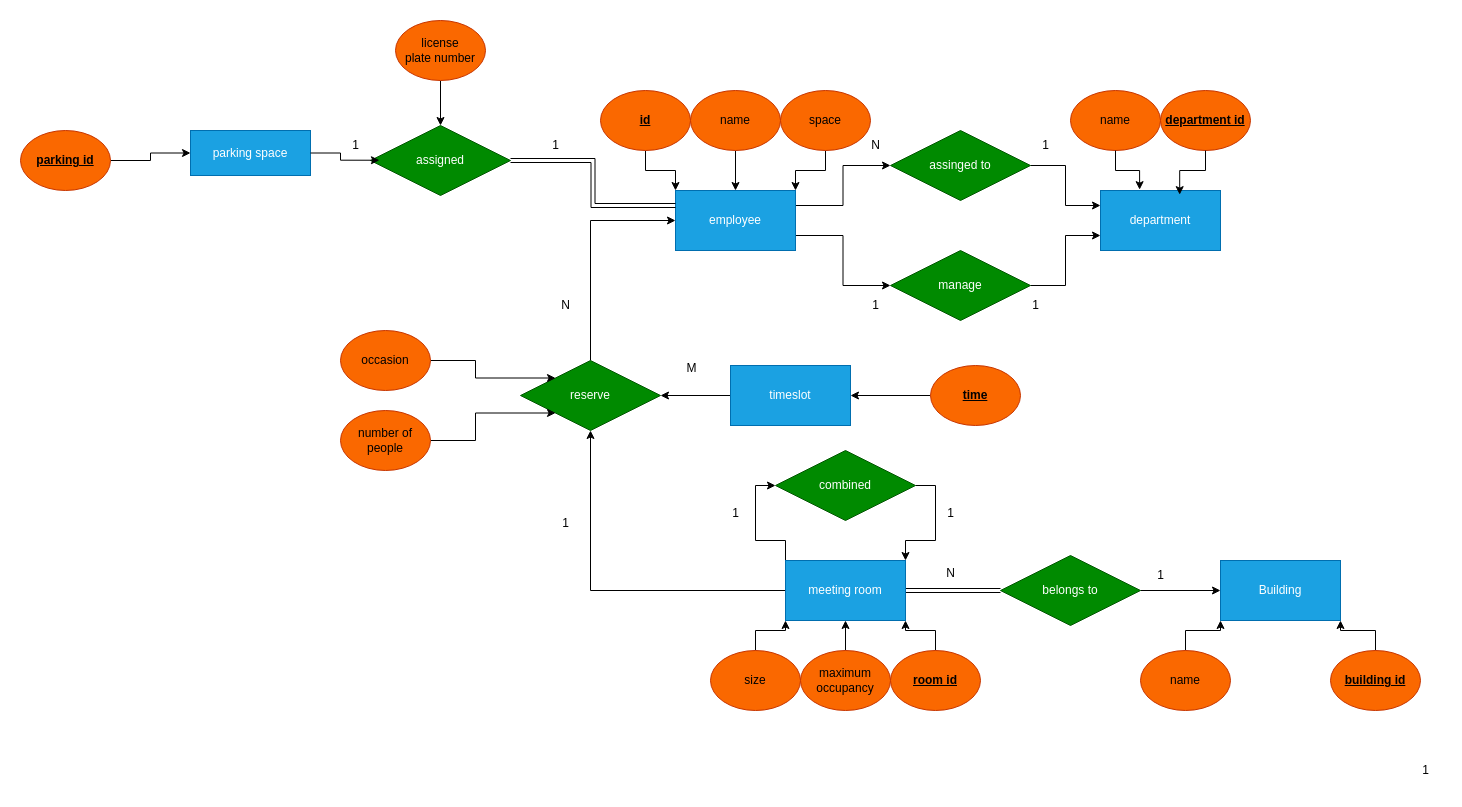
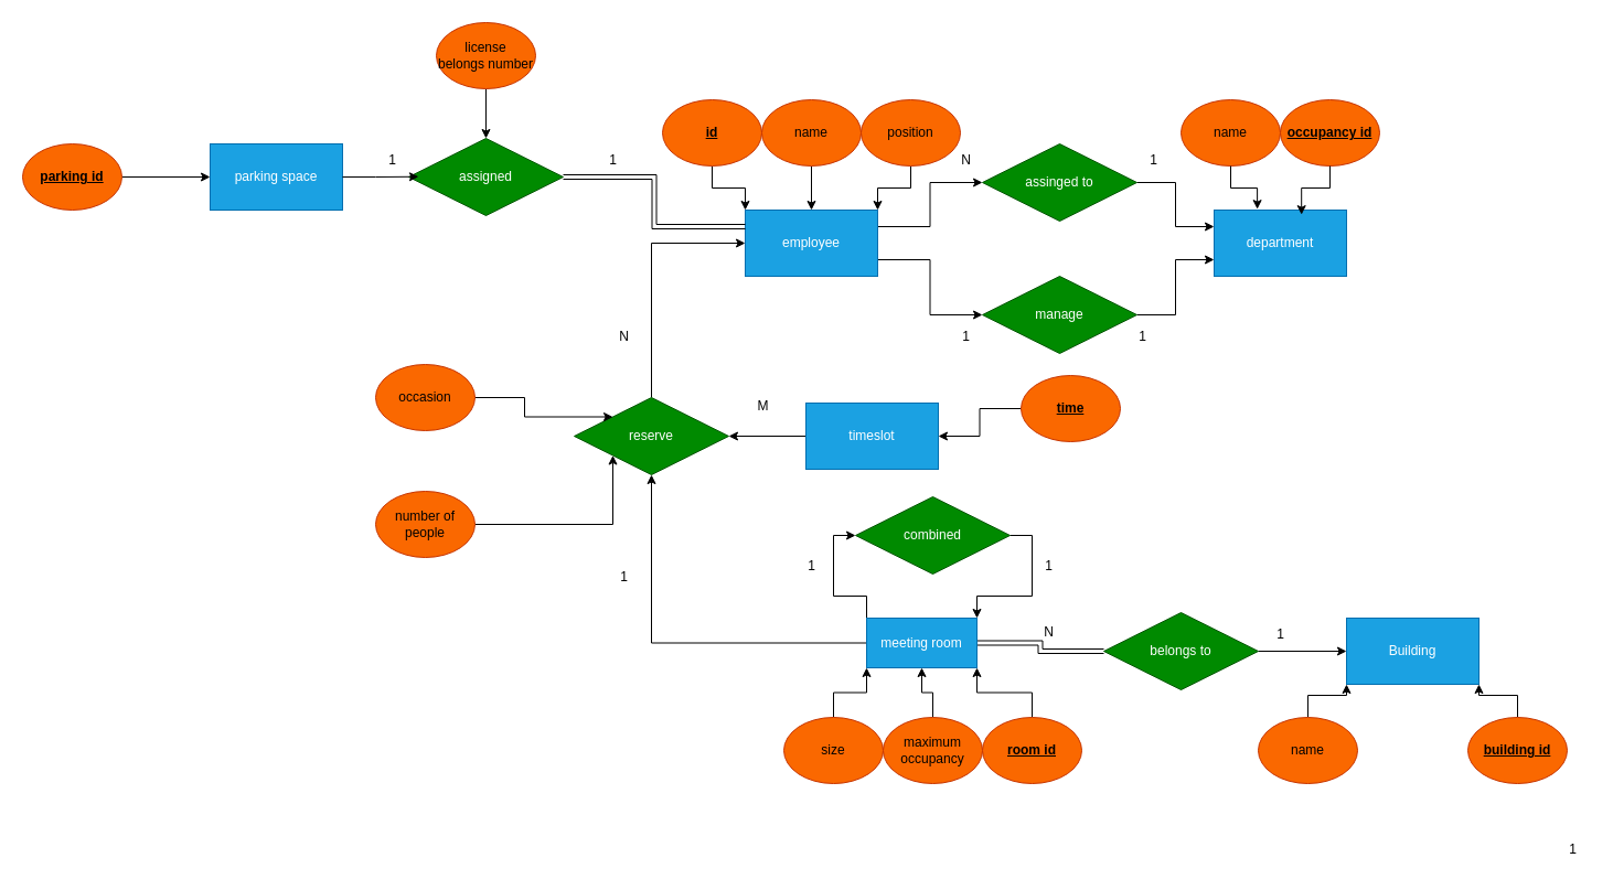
  <mxCell id="0" />
  <mxCell id="1" parent="0" />
  <mxCell id="2" style="edgeStyle=orthogonalEdgeStyle;rounded=0;orthogonalLoop=1;jettySize=auto;html=1;exitX=1;exitY=0.25;exitDx=0;exitDy=0;entryX=0;entryY=0.5;entryDx=0;entryDy=0;" parent="1" source="4" target="17" edge="1"><mxGeometry relative="1" as="geometry" /></mxCell>
  <mxCell id="3" style="edgeStyle=orthogonalEdgeStyle;rounded=0;orthogonalLoop=1;jettySize=auto;html=1;exitX=1;exitY=0.75;exitDx=0;exitDy=0;entryX=0;entryY=0.5;entryDx=0;entryDy=0;" parent="1" source="4" target="19" edge="1"><mxGeometry relative="1" as="geometry" /></mxCell>
  <mxCell id="4" value="&lt;div&gt;employee&lt;/div&gt;" style="rounded=0;whiteSpace=wrap;html=1;fillColor=#1ba1e2;fontColor=#ffffff;strokeColor=#006EAF;" parent="1" vertex="1"><mxGeometry x="675" y="190" width="120" height="60" as="geometry" /></mxCell>
  <mxCell id="5" style="edgeStyle=orthogonalEdgeStyle;rounded=0;orthogonalLoop=1;jettySize=auto;html=1;exitX=0.5;exitY=1;exitDx=0;exitDy=0;entryX=0;entryY=0;entryDx=0;entryDy=0;" parent="1" source="6" target="4" edge="1"><mxGeometry relative="1" as="geometry" /></mxCell>
  <mxCell id="6" value="&lt;div&gt;&lt;u&gt;&lt;b&gt;id&lt;/b&gt;&lt;/u&gt;&lt;/div&gt;" style="ellipse;whiteSpace=wrap;html=1;fillColor=#fa6800;fontColor=#000000;strokeColor=#C73500;" parent="1" vertex="1"><mxGeometry x="600" y="90" width="90" height="60" as="geometry" /></mxCell>
  <mxCell id="7" style="edgeStyle=orthogonalEdgeStyle;rounded=0;orthogonalLoop=1;jettySize=auto;html=1;exitX=0.5;exitY=1;exitDx=0;exitDy=0;entryX=0.5;entryY=0;entryDx=0;entryDy=0;" parent="1" source="8" target="4" edge="1"><mxGeometry relative="1" as="geometry" /></mxCell>
  <mxCell id="8" value="&lt;div&gt;name&lt;/div&gt;" style="ellipse;whiteSpace=wrap;html=1;fillColor=#fa6800;fontColor=#000000;strokeColor=#C73500;" parent="1" vertex="1"><mxGeometry x="690" y="90" width="90" height="60" as="geometry" /></mxCell>
  <mxCell id="9" style="edgeStyle=orthogonalEdgeStyle;rounded=0;orthogonalLoop=1;jettySize=auto;html=1;exitX=0.5;exitY=1;exitDx=0;exitDy=0;entryX=1;entryY=0;entryDx=0;entryDy=0;" parent="1" source="10" target="4" edge="1"><mxGeometry relative="1" as="geometry" /></mxCell>
- <mxCell id="10" value="&lt;div&gt;space&lt;/div&gt;" style="ellipse;whiteSpace=wrap;html=1;fillColor=#fa6800;fontColor=#000000;strokeColor=#C73500;" parent="1" vertex="1"><mxGeometry x="780" y="90" width="90" height="60" as="geometry" /></mxCell>
+ <mxCell id="10" value="&lt;div&gt;position&lt;/div&gt;" style="ellipse;whiteSpace=wrap;html=1;fillColor=#fa6800;fontColor=#000000;strokeColor=#C73500;" parent="1" vertex="1"><mxGeometry x="780" y="90" width="90" height="60" as="geometry" /></mxCell>
  <mxCell id="11" value="department" style="rounded=0;whiteSpace=wrap;html=1;fillColor=#1ba1e2;strokeColor=#006EAF;fontColor=#ffffff;" parent="1" vertex="1"><mxGeometry x="1100" y="190" width="120" height="60" as="geometry" /></mxCell>
  <mxCell id="12" value="&lt;div&gt;name&lt;/div&gt;" style="ellipse;whiteSpace=wrap;html=1;fillColor=#fa6800;fontColor=#000000;strokeColor=#C73500;" parent="1" vertex="1"><mxGeometry x="1070" y="90" width="90" height="60" as="geometry" /></mxCell>
- <mxCell id="13" value="&lt;div align=&quot;center&quot;&gt;&lt;b&gt;&lt;u&gt;department id&lt;/u&gt;&lt;br&gt;&lt;/b&gt;&lt;/div&gt;" style="ellipse;whiteSpace=wrap;html=1;fillColor=#fa6800;fontColor=#000000;strokeColor=#C73500;" parent="1" vertex="1"><mxGeometry x="1160" y="90" width="90" height="60" as="geometry" /></mxCell>
+ <mxCell id="13" value="&lt;div align=&quot;center&quot;&gt;&lt;b&gt;&lt;u&gt;occupancy id&lt;/u&gt;&lt;br&gt;&lt;/b&gt;&lt;/div&gt;" style="ellipse;whiteSpace=wrap;html=1;fillColor=#fa6800;fontColor=#000000;strokeColor=#C73500;" parent="1" vertex="1"><mxGeometry x="1160" y="90" width="90" height="60" as="geometry" /></mxCell>
  <mxCell id="14" style="edgeStyle=orthogonalEdgeStyle;rounded=0;orthogonalLoop=1;jettySize=auto;html=1;exitX=0.5;exitY=1;exitDx=0;exitDy=0;entryX=0.326;entryY=-0.014;entryDx=0;entryDy=0;entryPerimeter=0;" parent="1" source="12" target="11" edge="1"><mxGeometry relative="1" as="geometry" /></mxCell>
  <mxCell id="15" style="edgeStyle=orthogonalEdgeStyle;rounded=0;orthogonalLoop=1;jettySize=auto;html=1;exitX=0.5;exitY=1;exitDx=0;exitDy=0;entryX=0.66;entryY=0.069;entryDx=0;entryDy=0;entryPerimeter=0;" parent="1" source="13" target="11" edge="1"><mxGeometry relative="1" as="geometry" /></mxCell>
  <mxCell id="16" style="edgeStyle=orthogonalEdgeStyle;rounded=0;orthogonalLoop=1;jettySize=auto;html=1;exitX=1;exitY=0.5;exitDx=0;exitDy=0;entryX=0;entryY=0.25;entryDx=0;entryDy=0;" parent="1" source="17" target="11" edge="1"><mxGeometry relative="1" as="geometry" /></mxCell>
  <mxCell id="17" value="assinged to" style="rhombus;whiteSpace=wrap;html=1;fillColor=#008a00;fontColor=#ffffff;strokeColor=#005700;" parent="1" vertex="1"><mxGeometry x="890" y="130" width="140" height="70" as="geometry" /></mxCell>
  <mxCell id="18" style="edgeStyle=orthogonalEdgeStyle;rounded=0;orthogonalLoop=1;jettySize=auto;html=1;exitX=1;exitY=0.5;exitDx=0;exitDy=0;entryX=0;entryY=0.75;entryDx=0;entryDy=0;" parent="1" source="19" target="11" edge="1"><mxGeometry relative="1" as="geometry" /></mxCell>
  <mxCell id="19" value="manage" style="rhombus;whiteSpace=wrap;html=1;fillColor=#008a00;fontColor=#ffffff;strokeColor=#005700;" parent="1" vertex="1"><mxGeometry x="890" y="250" width="140" height="70" as="geometry" /></mxCell>
  <mxCell id="20" value="N" style="text;html=1;align=center;verticalAlign=middle;resizable=0;points=[];autosize=1;strokeColor=none;fillColor=none;" parent="1" vertex="1"><mxGeometry x="860" y="130" width="30" height="30" as="geometry" /></mxCell>
  <mxCell id="21" value="1" style="text;html=1;align=center;verticalAlign=middle;resizable=0;points=[];autosize=1;strokeColor=none;fillColor=none;" parent="1" vertex="1"><mxGeometry x="1030" y="130" width="30" height="30" as="geometry" /></mxCell>
  <mxCell id="22" value="1" style="text;html=1;align=center;verticalAlign=middle;resizable=0;points=[];autosize=1;strokeColor=none;fillColor=none;" parent="1" vertex="1"><mxGeometry x="860" y="290" width="30" height="30" as="geometry" /></mxCell>
  <mxCell id="23" value="1" style="text;html=1;align=center;verticalAlign=middle;resizable=0;points=[];autosize=1;strokeColor=none;fillColor=none;" parent="1" vertex="1"><mxGeometry x="1020" y="290" width="30" height="30" as="geometry" /></mxCell>
  <mxCell id="24" style="edgeStyle=orthogonalEdgeStyle;rounded=0;orthogonalLoop=1;jettySize=auto;html=1;exitX=0;exitY=0;exitDx=0;exitDy=0;entryX=0;entryY=0.5;entryDx=0;entryDy=0;" parent="1" source="27" target="35" edge="1"><mxGeometry relative="1" as="geometry" /></mxCell>
  <mxCell id="25" style="edgeStyle=orthogonalEdgeStyle;shape=link;rounded=0;orthogonalLoop=1;jettySize=auto;html=1;exitX=1;exitY=0.5;exitDx=0;exitDy=0;entryX=0;entryY=0.5;entryDx=0;entryDy=0;" parent="1" source="27" target="44" edge="1"><mxGeometry relative="1" as="geometry" /></mxCell>
  <mxCell id="26" style="edgeStyle=orthogonalEdgeStyle;rounded=0;orthogonalLoop=1;jettySize=auto;html=1;exitX=0;exitY=0.5;exitDx=0;exitDy=0;entryX=0.5;entryY=1;entryDx=0;entryDy=0;" parent="1" source="27" target="52" edge="1"><mxGeometry relative="1" as="geometry" /></mxCell>
- <mxCell id="27" value="meeting room" style="rounded=0;whiteSpace=wrap;html=1;fillColor=#1ba1e2;strokeColor=#006EAF;fontColor=#ffffff;" parent="1" vertex="1"><mxGeometry x="785" y="560" width="120" height="60" as="geometry" /></mxCell>
+ <mxCell id="27" value="meeting room" style="rounded=0;whiteSpace=wrap;html=1;fillColor=#1ba1e2;strokeColor=#006EAF;fontColor=#ffffff;" parent="1" vertex="1"><mxGeometry x="785" y="560" width="100" height="45" as="geometry" /></mxCell>
  <mxCell id="28" style="edgeStyle=orthogonalEdgeStyle;rounded=0;orthogonalLoop=1;jettySize=auto;html=1;exitX=0.5;exitY=0;exitDx=0;exitDy=0;entryX=0;entryY=1;entryDx=0;entryDy=0;" parent="1" source="29" target="27" edge="1"><mxGeometry relative="1" as="geometry" /></mxCell>
  <mxCell id="29" value="size" style="ellipse;whiteSpace=wrap;html=1;fillColor=#fa6800;fontColor=#000000;strokeColor=#C73500;" parent="1" vertex="1"><mxGeometry x="710" y="650" width="90" height="60" as="geometry" /></mxCell>
  <mxCell id="30" style="edgeStyle=orthogonalEdgeStyle;rounded=0;orthogonalLoop=1;jettySize=auto;html=1;exitX=0.5;exitY=0;exitDx=0;exitDy=0;entryX=0.5;entryY=1;entryDx=0;entryDy=0;" parent="1" source="31" target="27" edge="1"><mxGeometry relative="1" as="geometry" /></mxCell>
  <mxCell id="31" value="&lt;div align=&quot;center&quot;&gt;maximum occupancy&lt;/div&gt;" style="ellipse;whiteSpace=wrap;html=1;fillColor=#fa6800;fontColor=#000000;strokeColor=#C73500;align=center;" parent="1" vertex="1"><mxGeometry x="800" y="650" width="90" height="60" as="geometry" /></mxCell>
  <mxCell id="32" style="edgeStyle=orthogonalEdgeStyle;rounded=0;orthogonalLoop=1;jettySize=auto;html=1;exitX=0.5;exitY=0;exitDx=0;exitDy=0;entryX=1;entryY=1;entryDx=0;entryDy=0;" parent="1" source="33" target="27" edge="1"><mxGeometry relative="1" as="geometry" /></mxCell>
  <mxCell id="33" value="&lt;u&gt;&lt;b&gt;room id&lt;/b&gt;&lt;i&gt;&lt;br&gt;&lt;/i&gt;&lt;/u&gt;" style="ellipse;whiteSpace=wrap;html=1;fillColor=#fa6800;fontColor=#000000;strokeColor=#C73500;" parent="1" vertex="1"><mxGeometry x="890" y="650" width="90" height="60" as="geometry" /></mxCell>
  <mxCell id="34" style="edgeStyle=orthogonalEdgeStyle;rounded=0;orthogonalLoop=1;jettySize=auto;html=1;exitX=1;exitY=0.5;exitDx=0;exitDy=0;entryX=1;entryY=0;entryDx=0;entryDy=0;" parent="1" source="35" target="27" edge="1"><mxGeometry relative="1" as="geometry" /></mxCell>
  <mxCell id="35" value="combined" style="rhombus;whiteSpace=wrap;html=1;fillColor=#008a00;fontColor=#ffffff;strokeColor=#005700;" parent="1" vertex="1"><mxGeometry x="775" y="450" width="140" height="70" as="geometry" /></mxCell>
  <mxCell id="36" value="1" style="text;html=1;align=center;verticalAlign=middle;resizable=0;points=[];autosize=1;strokeColor=none;fillColor=none;" parent="1" vertex="1"><mxGeometry x="1410" y="755" width="30" height="30" as="geometry" /></mxCell>
  <mxCell id="37" value="1" style="text;html=1;align=center;verticalAlign=middle;resizable=0;points=[];autosize=1;strokeColor=none;fillColor=none;" parent="1" vertex="1"><mxGeometry x="935" y="498" width="30" height="30" as="geometry" /></mxCell>
  <mxCell id="38" value="&lt;div&gt;Building&lt;/div&gt;" style="rounded=0;whiteSpace=wrap;html=1;fillColor=#1ba1e2;strokeColor=#006EAF;fontColor=#ffffff;" parent="1" vertex="1"><mxGeometry x="1220" y="560" width="120" height="60" as="geometry" /></mxCell>
  <mxCell id="39" style="edgeStyle=orthogonalEdgeStyle;rounded=0;orthogonalLoop=1;jettySize=auto;html=1;exitX=0.5;exitY=0;exitDx=0;exitDy=0;entryX=0;entryY=1;entryDx=0;entryDy=0;" parent="1" source="40" target="38" edge="1"><mxGeometry relative="1" as="geometry" /></mxCell>
  <mxCell id="40" value="&lt;div&gt;name&lt;/div&gt;" style="ellipse;whiteSpace=wrap;html=1;fillColor=#fa6800;fontColor=#000000;strokeColor=#C73500;" parent="1" vertex="1"><mxGeometry x="1140" y="650" width="90" height="60" as="geometry" /></mxCell>
  <mxCell id="41" style="edgeStyle=orthogonalEdgeStyle;rounded=0;orthogonalLoop=1;jettySize=auto;html=1;exitX=0.5;exitY=0;exitDx=0;exitDy=0;entryX=1;entryY=1;entryDx=0;entryDy=0;" parent="1" source="42" target="38" edge="1"><mxGeometry relative="1" as="geometry" /></mxCell>
  <mxCell id="42" value="&lt;u&gt;&lt;b&gt;building id&lt;/b&gt;&lt;br&gt;&lt;/u&gt;" style="ellipse;whiteSpace=wrap;html=1;fillColor=#fa6800;fontColor=#000000;strokeColor=#C73500;" parent="1" vertex="1"><mxGeometry x="1330" y="650" width="90" height="60" as="geometry" /></mxCell>
  <mxCell id="43" style="edgeStyle=orthogonalEdgeStyle;rounded=0;orthogonalLoop=1;jettySize=auto;html=1;exitX=1;exitY=0.5;exitDx=0;exitDy=0;entryX=0;entryY=0.5;entryDx=0;entryDy=0;" parent="1" source="44" target="38" edge="1"><mxGeometry relative="1" as="geometry" /></mxCell>
  <mxCell id="44" value="&lt;div&gt;belongs to&lt;/div&gt;" style="rhombus;whiteSpace=wrap;html=1;fillColor=#008a00;fontColor=#ffffff;strokeColor=#005700;" parent="1" vertex="1"><mxGeometry x="1000" y="555" width="140" height="70" as="geometry" /></mxCell>
  <mxCell id="45" value="N" style="text;html=1;align=center;verticalAlign=middle;resizable=0;points=[];autosize=1;strokeColor=none;fillColor=none;" parent="1" vertex="1"><mxGeometry x="935" y="558" width="30" height="30" as="geometry" /></mxCell>
  <mxCell id="46" value="&lt;div&gt;1&lt;/div&gt;" style="text;html=1;align=center;verticalAlign=middle;resizable=0;points=[];autosize=1;strokeColor=none;fillColor=none;" parent="1" vertex="1"><mxGeometry x="1145" y="560" width="30" height="30" as="geometry" /></mxCell>
  <mxCell id="47" value="" style="edgeStyle=orthogonalEdgeStyle;rounded=0;orthogonalLoop=1;jettySize=auto;html=1;" parent="1" source="48" target="52" edge="1"><mxGeometry relative="1" as="geometry" /></mxCell>
  <mxCell id="48" value="timeslot" style="rounded=0;whiteSpace=wrap;html=1;fillColor=#1ba1e2;strokeColor=#006EAF;fontColor=#ffffff;" parent="1" vertex="1"><mxGeometry x="730" y="365" width="120" height="60" as="geometry" /></mxCell>
  <mxCell id="49" style="edgeStyle=orthogonalEdgeStyle;rounded=0;orthogonalLoop=1;jettySize=auto;html=1;exitX=0;exitY=0.5;exitDx=0;exitDy=0;entryX=1;entryY=0.5;entryDx=0;entryDy=0;" parent="1" source="50" target="48" edge="1"><mxGeometry relative="1" as="geometry" /></mxCell>
- <mxCell id="50" value="&lt;u&gt;&lt;b&gt;time&lt;/b&gt;&lt;/u&gt;" style="ellipse;whiteSpace=wrap;html=1;fillColor=#fa6800;fontColor=#000000;strokeColor=#C73500;" parent="1" vertex="1"><mxGeometry x="930" y="365" width="90" height="60" as="geometry" /></mxCell>
+ <mxCell id="50" value="&lt;u&gt;&lt;b&gt;time&lt;/b&gt;&lt;/u&gt;" style="ellipse;whiteSpace=wrap;html=1;fillColor=#fa6800;fontColor=#000000;strokeColor=#C73500;" parent="1" vertex="1"><mxGeometry x="925" y="340" width="90" height="60" as="geometry" /></mxCell>
  <mxCell id="51" style="edgeStyle=orthogonalEdgeStyle;rounded=0;orthogonalLoop=1;jettySize=auto;html=1;exitX=0.5;exitY=0;exitDx=0;exitDy=0;entryX=0;entryY=0.5;entryDx=0;entryDy=0;" parent="1" source="52" target="4" edge="1"><mxGeometry relative="1" as="geometry" /></mxCell>
  <mxCell id="52" value="reserve" style="rhombus;whiteSpace=wrap;html=1;fillColor=#008a00;fontColor=#ffffff;strokeColor=#005700;" parent="1" vertex="1"><mxGeometry x="520" y="360" width="140" height="70" as="geometry" /></mxCell>
  <mxCell id="53" style="edgeStyle=orthogonalEdgeStyle;rounded=0;orthogonalLoop=1;jettySize=auto;html=1;exitX=1;exitY=0.5;exitDx=0;exitDy=0;entryX=0;entryY=0;entryDx=0;entryDy=0;" parent="1" source="54" target="52" edge="1"><mxGeometry relative="1" as="geometry" /></mxCell>
  <mxCell id="54" value="occasion" style="ellipse;whiteSpace=wrap;html=1;fillColor=#fa6800;fontColor=#000000;strokeColor=#C73500;" parent="1" vertex="1"><mxGeometry x="340" y="330" width="90" height="60" as="geometry" /></mxCell>
  <mxCell id="55" style="edgeStyle=orthogonalEdgeStyle;rounded=0;orthogonalLoop=1;jettySize=auto;html=1;exitX=1;exitY=0.5;exitDx=0;exitDy=0;entryX=0;entryY=1;entryDx=0;entryDy=0;" parent="1" source="56" target="52" edge="1"><mxGeometry relative="1" as="geometry" /></mxCell>
- <mxCell id="56" value="number of people" style="ellipse;whiteSpace=wrap;html=1;fillColor=#fa6800;fontColor=#000000;strokeColor=#C73500;" parent="1" vertex="1"><mxGeometry x="340" y="410" width="90" height="60" as="geometry" /></mxCell>
+ <mxCell id="56" value="number of people" style="ellipse;whiteSpace=wrap;html=1;fillColor=#fa6800;fontColor=#000000;strokeColor=#C73500;" parent="1" vertex="1"><mxGeometry x="340" y="445" width="90" height="60" as="geometry" /></mxCell>
  <mxCell id="57" value="N" style="text;html=1;align=center;verticalAlign=middle;resizable=0;points=[];autosize=1;strokeColor=none;fillColor=none;" parent="1" vertex="1"><mxGeometry x="550" y="290" width="30" height="30" as="geometry" /></mxCell>
  <mxCell id="58" value="1" style="text;html=1;align=center;verticalAlign=middle;resizable=0;points=[];autosize=1;strokeColor=none;fillColor=none;" parent="1" vertex="1"><mxGeometry x="550" y="508" width="30" height="30" as="geometry" /></mxCell>
  <mxCell id="59" value="M" style="text;html=1;align=center;verticalAlign=middle;resizable=0;points=[];autosize=1;strokeColor=none;fillColor=none;" parent="1" vertex="1"><mxGeometry x="677" y="355" width="27" height="26" as="geometry" /></mxCell>
- <mxCell id="60" value="&lt;div&gt;parking space&lt;/div&gt;" style="rounded=0;whiteSpace=wrap;html=1;fillColor=#1ba1e2;strokeColor=#006EAF;fontColor=#ffffff;" parent="1" vertex="1"><mxGeometry x="190" y="130" width="120" height="45" as="geometry" /></mxCell>
+ <mxCell id="60" value="&lt;div&gt;parking space&lt;/div&gt;" style="rounded=0;whiteSpace=wrap;html=1;fillColor=#1ba1e2;strokeColor=#006EAF;fontColor=#ffffff;" parent="1" vertex="1"><mxGeometry x="190" y="130" width="120" height="60" as="geometry" /></mxCell>
  <mxCell id="61" style="edgeStyle=orthogonalEdgeStyle;rounded=0;orthogonalLoop=1;jettySize=auto;html=1;exitX=1;exitY=0.5;exitDx=0;exitDy=0;entryX=0;entryY=0.5;entryDx=0;entryDy=0;" parent="1" source="62" target="60" edge="1"><mxGeometry relative="1" as="geometry" /></mxCell>
  <mxCell id="62" value="&lt;u&gt;&lt;b&gt;parking id&lt;/b&gt;&lt;/u&gt;" style="ellipse;whiteSpace=wrap;html=1;fillColor=#fa6800;fontColor=#000000;strokeColor=#C73500;" parent="1" vertex="1"><mxGeometry x="20" y="130" width="90" height="60" as="geometry" /></mxCell>
  <mxCell id="63" style="edgeStyle=orthogonalEdgeStyle;shape=link;rounded=0;orthogonalLoop=1;jettySize=auto;html=1;exitX=1;exitY=0.5;exitDx=0;exitDy=0;entryX=0;entryY=0.25;entryDx=0;entryDy=0;" parent="1" source="64" target="4" edge="1"><mxGeometry relative="1" as="geometry" /></mxCell>
  <mxCell id="64" value="assigned" style="rhombus;whiteSpace=wrap;html=1;fillColor=#008a00;fontColor=#ffffff;strokeColor=#005700;" parent="1" vertex="1"><mxGeometry x="370" y="125" width="140" height="70" as="geometry" /></mxCell>
  <mxCell id="65" style="edgeStyle=orthogonalEdgeStyle;rounded=0;orthogonalLoop=1;jettySize=auto;html=1;exitX=1;exitY=0.5;exitDx=0;exitDy=0;entryX=0.064;entryY=0.496;entryDx=0;entryDy=0;entryPerimeter=0;" parent="1" source="60" target="64" edge="1"><mxGeometry relative="1" as="geometry" /></mxCell>
  <mxCell id="66" style="edgeStyle=orthogonalEdgeStyle;rounded=0;orthogonalLoop=1;jettySize=auto;html=1;exitX=0.5;exitY=1;exitDx=0;exitDy=0;entryX=0.5;entryY=0;entryDx=0;entryDy=0;" parent="1" source="67" target="64" edge="1"><mxGeometry relative="1" as="geometry" /></mxCell>
- <mxCell id="67" value="license&lt;br&gt;plate number" style="ellipse;whiteSpace=wrap;html=1;fillColor=#fa6800;fontColor=#000000;strokeColor=#C73500;" parent="1" vertex="1"><mxGeometry x="395" y="20" width="90" height="60" as="geometry" /></mxCell>
+ <mxCell id="67" value="license&lt;br&gt;belongs number" style="ellipse;whiteSpace=wrap;html=1;fillColor=#fa6800;fontColor=#000000;strokeColor=#C73500;" parent="1" vertex="1"><mxGeometry x="395" y="20" width="90" height="60" as="geometry" /></mxCell>
  <mxCell id="68" value="&lt;div&gt;1&lt;/div&gt;" style="text;html=1;align=center;verticalAlign=middle;resizable=0;points=[];autosize=1;strokeColor=none;fillColor=none;" parent="1" vertex="1"><mxGeometry x="340" y="130" width="30" height="30" as="geometry" /></mxCell>
  <mxCell id="69" value="1" style="text;html=1;align=center;verticalAlign=middle;resizable=0;points=[];autosize=1;strokeColor=none;fillColor=none;" parent="1" vertex="1"><mxGeometry x="540" y="130" width="30" height="30" as="geometry" /></mxCell>
  <mxCell id="70" value="1" style="text;html=1;align=center;verticalAlign=middle;resizable=0;points=[];autosize=1;strokeColor=none;fillColor=none;" vertex="1" parent="1"><mxGeometry x="720" y="498" width="30" height="30" as="geometry" /></mxCell>
